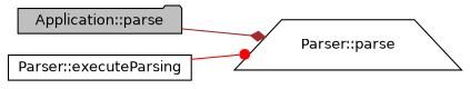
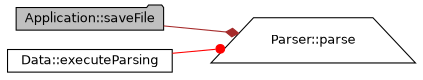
  digraph {
    rankdir=LR
    node [color=black fillcolor=white fontname=Helvetica fontsize=12 style=filled]
    edge [fontname=Helvetica fontsize=12 labelfontname=Helvetica labelfontsize=12 style=solid]
-   n1 [fillcolor=grey75 fontcolor=black height=0.2 label="Application::parse" shape=folder width=0.4]
+   n1 [fillcolor=grey75 fontcolor=black height=0.2 label="Application::saveFile" shape=folder width=0.4]
    n2 [height=0.2 label="Parser::parse" shape=trapezium width=0.4]
-   n3 [height=0.2 label="Parser::executeParsing" shape=box width=0.4]
+   n3 [height=0.2 label="Data::executeParsing" shape=box width=0.4]
    n1 -> n2 [arrowhead=diamond color=brown]
    n3 -> n2 [arrowhead=dot color=red]
  }
